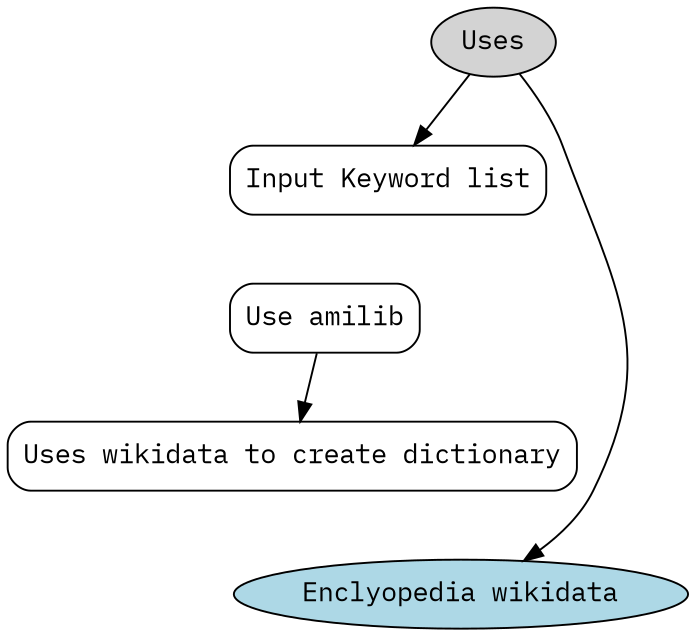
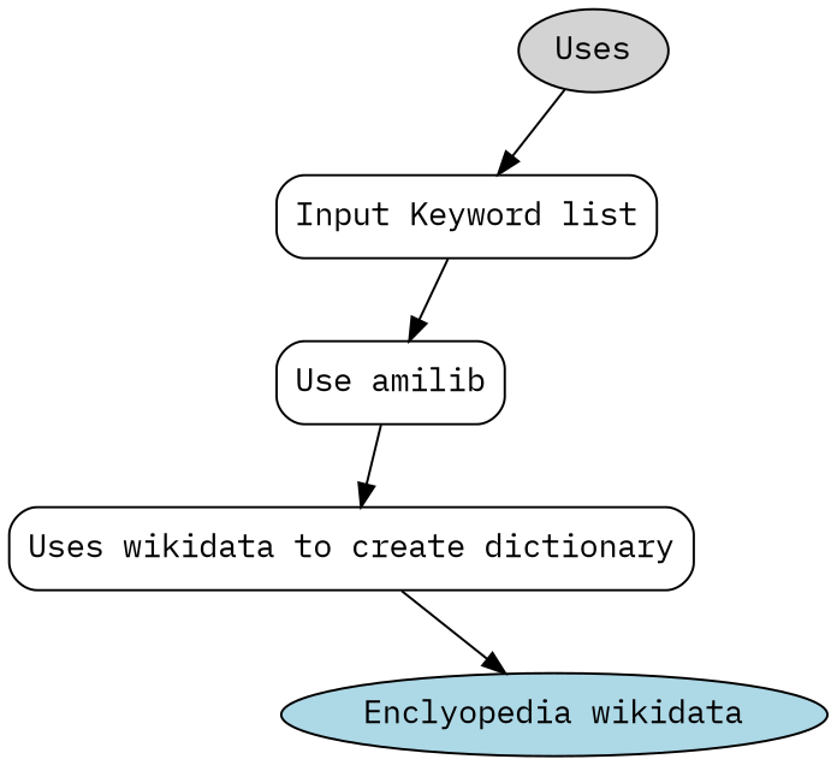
  digraph {
    fontname="IBM Plex Mono"
    rankdir=TB
    node [fontname="IBM Plex Mono" shape=box style=rounded]
    edge [fontname="IBM Plex Mono"]
    n1 [fillcolor=lightgrey label=Uses shape=oval style=filled]
    n2 [label="Input Keyword list"]
    n3 [label="Use amilib"]
    n4 [label="Uses wikidata to create dictionary"]
    n5 [fillcolor=lightblue label="Enclyopedia wikidata" shape=oval style=filled]
    n1 -> n2
+   n2 -> n3
    n3 -> n4
-   n1 -> n5
+   n4 -> n5
  }
